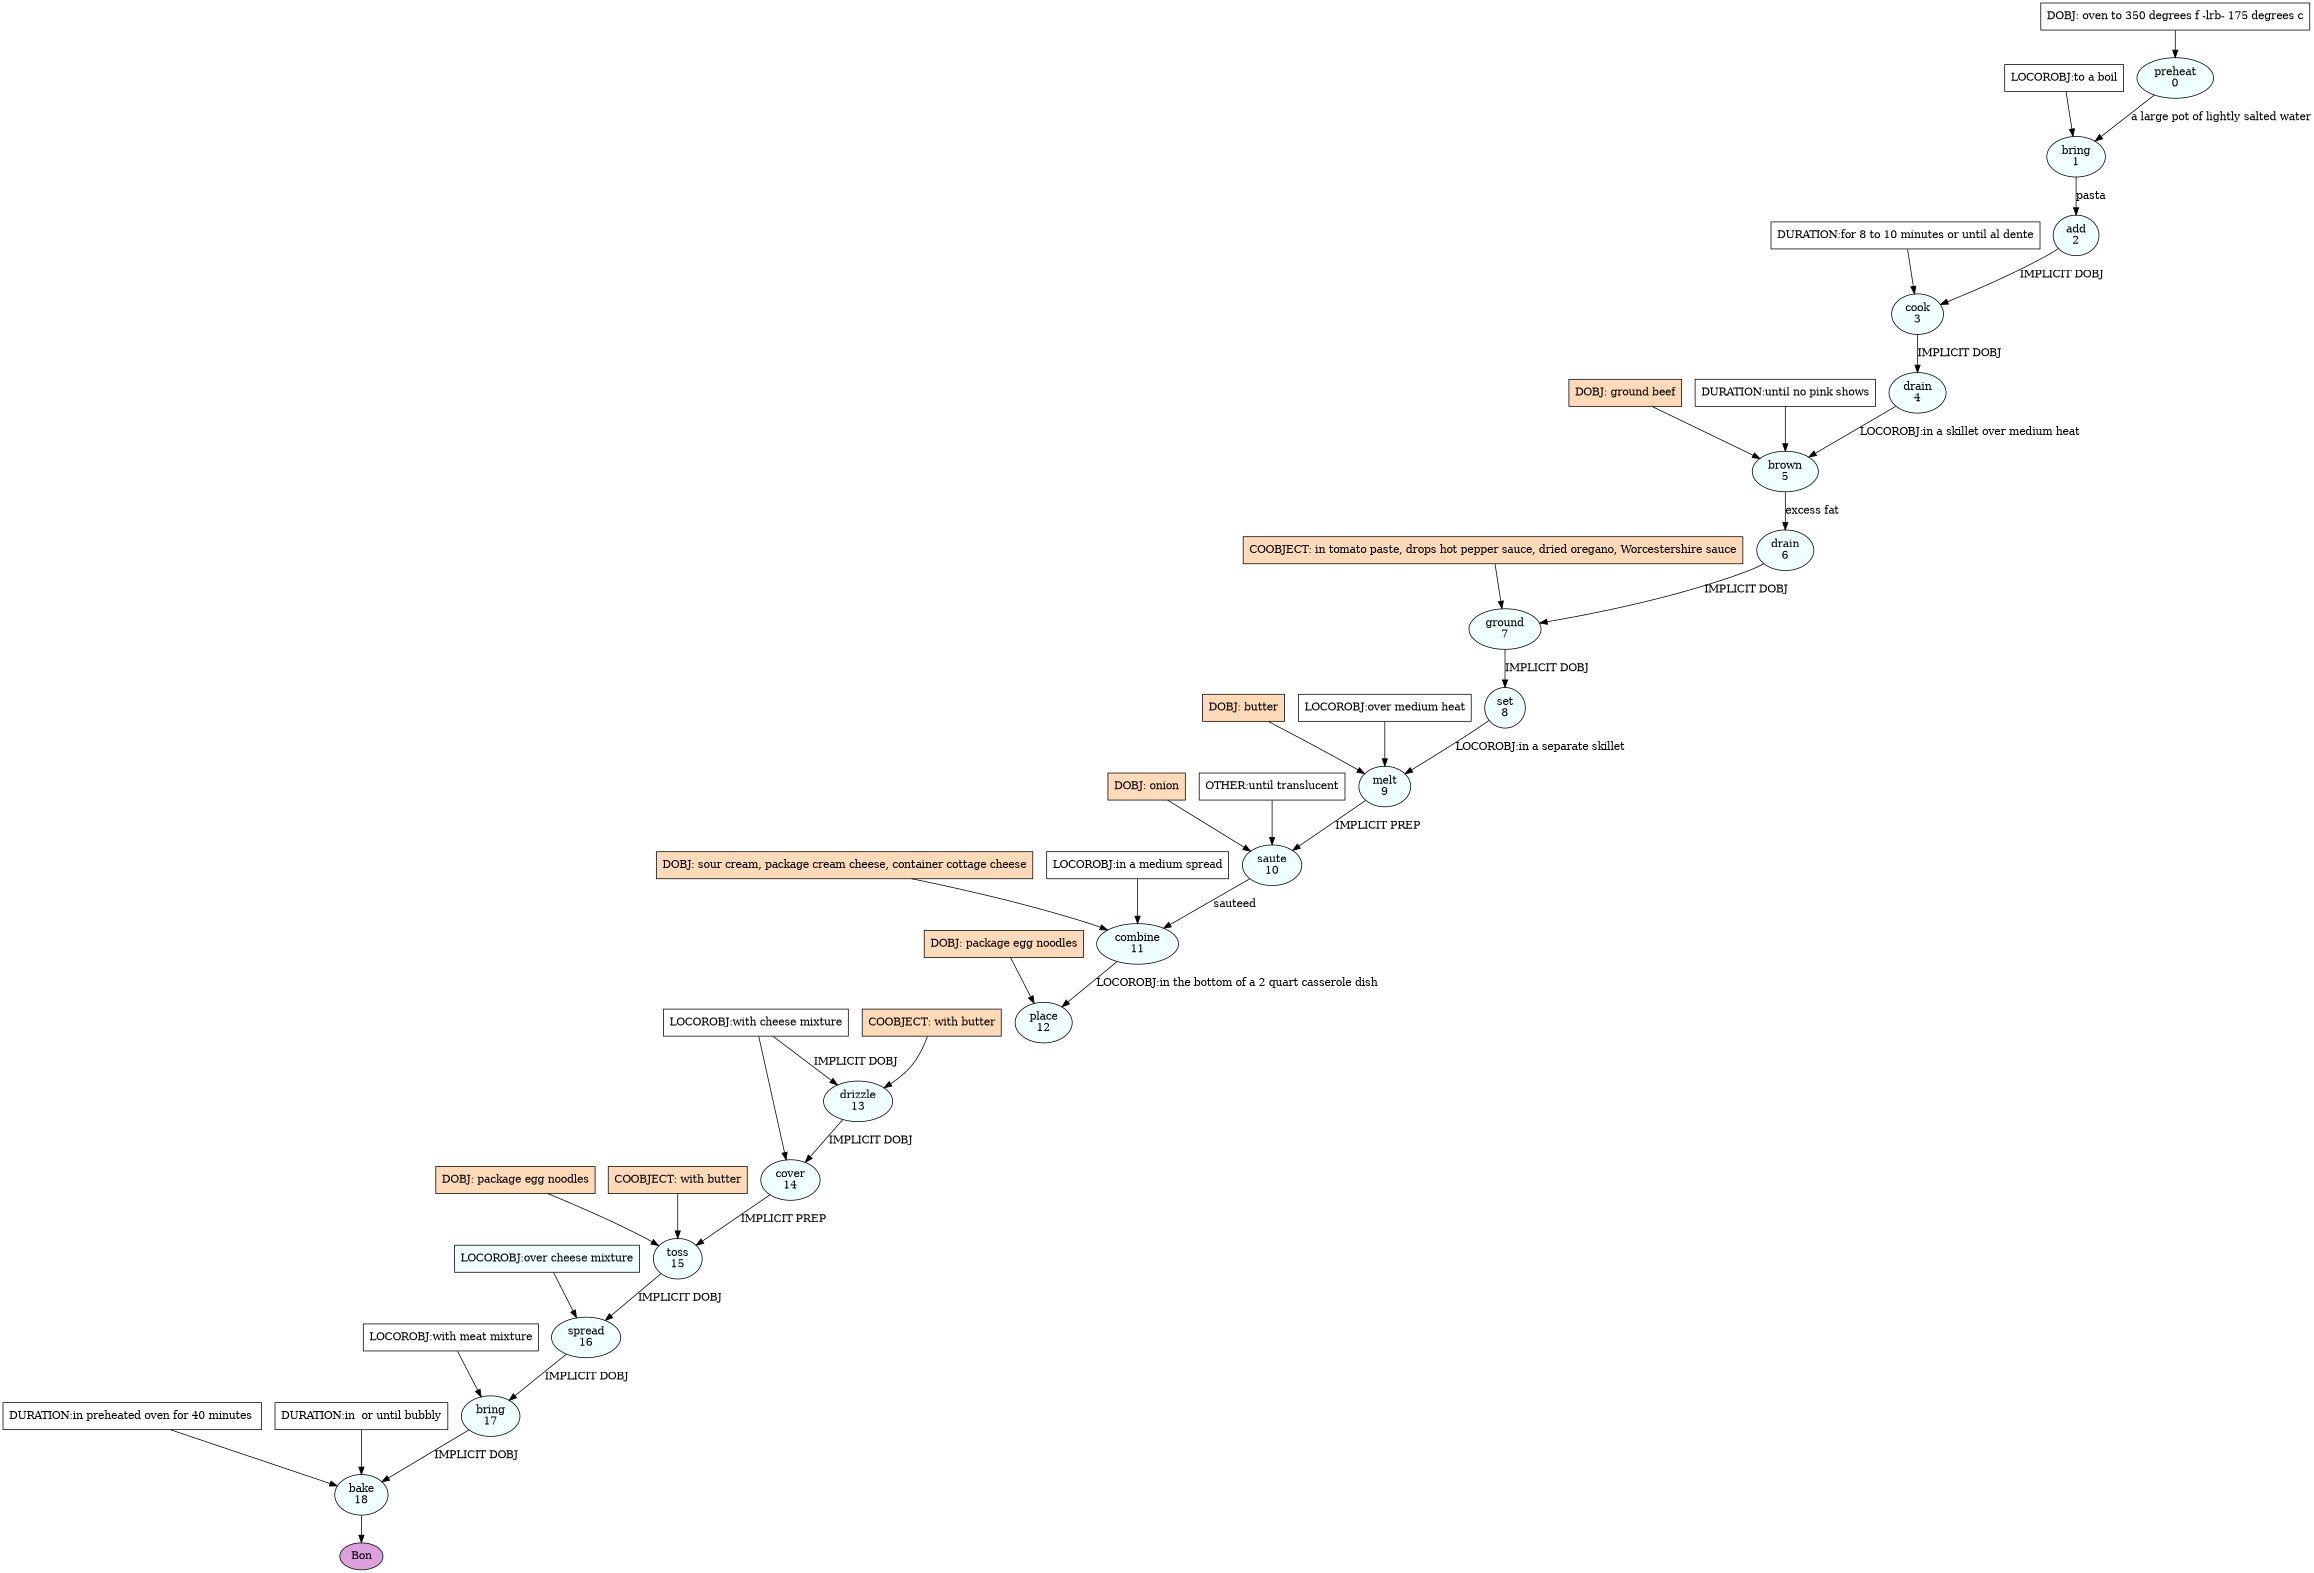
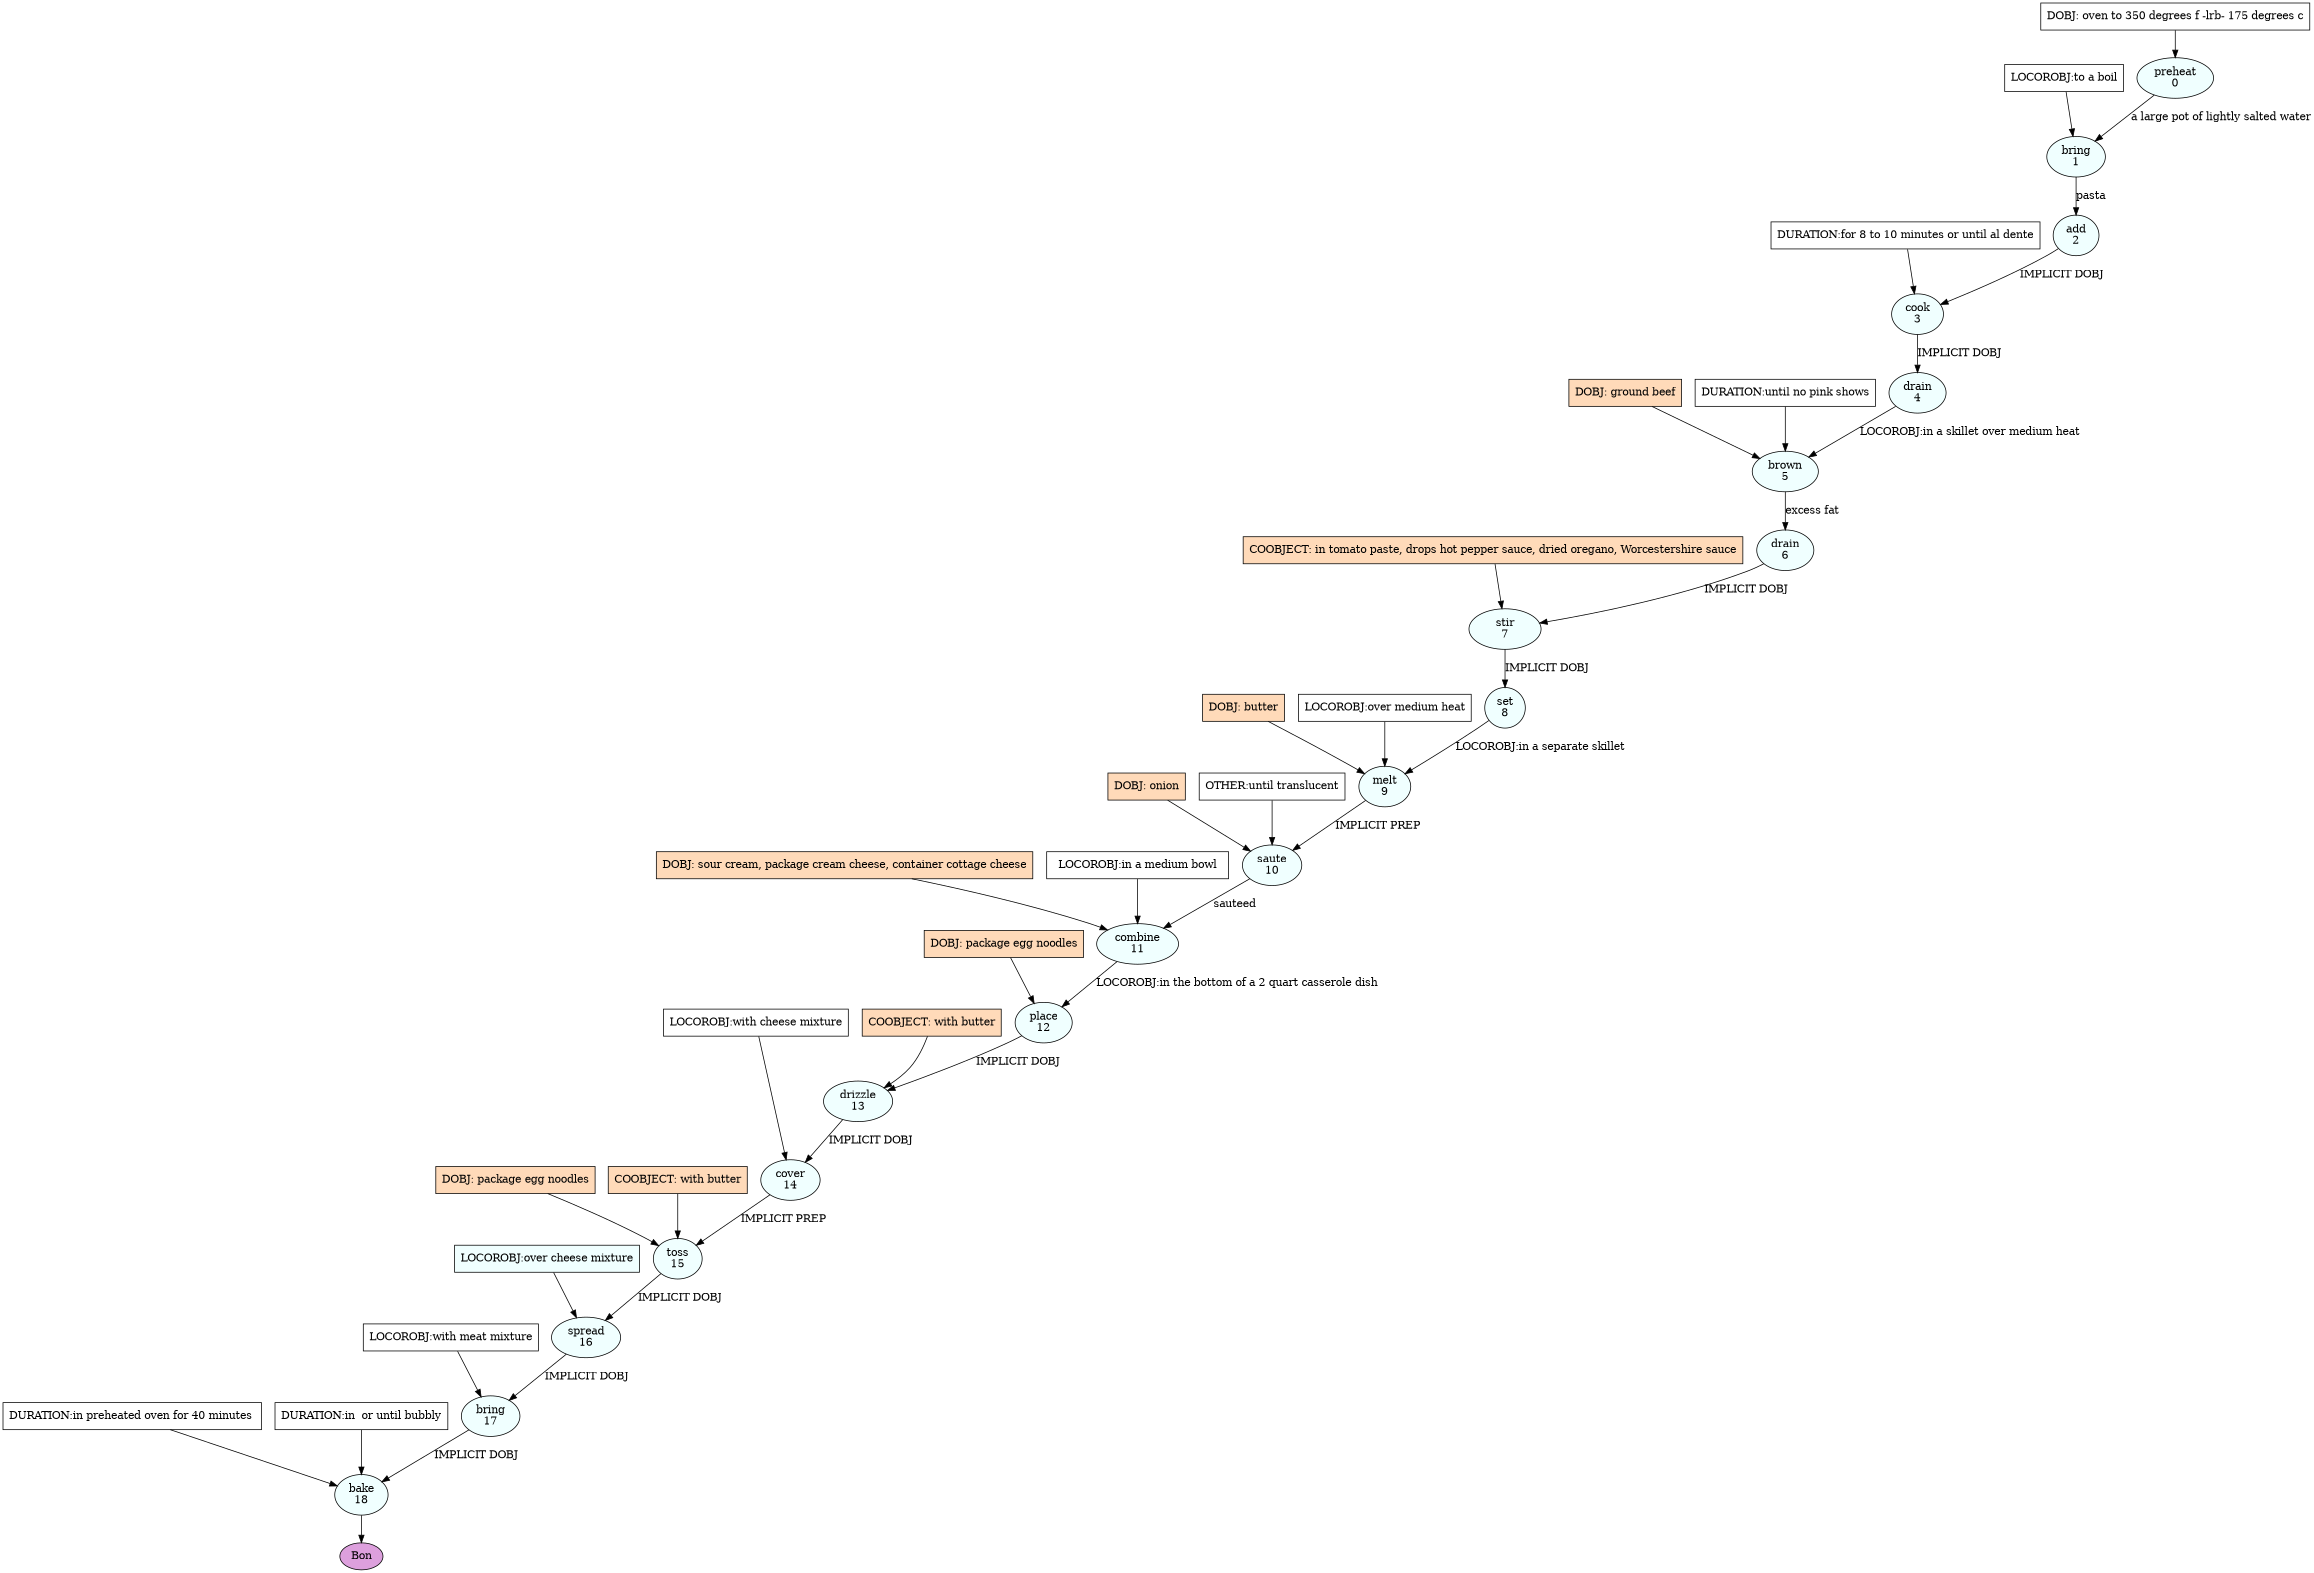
  digraph {
    node [fillcolor=azure shape=box style=filled]
    n1 [label="preheat\n0" shape=oval]
    n2 [label="bring\n1" shape=oval]
    n3 [label="add\n2" shape=oval]
    n4 [label="cook\n3" shape=oval]
    n5 [label="drain\n4" shape=oval]
    n6 [label="brown\n5" shape=oval]
    n7 [label="drain\n6" shape=oval]
-   n8 [label="ground\n7" shape=oval]
+   n8 [label="stir\n7" shape=oval]
    n9 [label="set\n8" shape=oval]
    n10 [label="melt\n9" shape=oval]
    n11 [label="saute\n10" shape=oval]
    n12 [label="combine\n11" shape=oval]
    n13 [label="place\n12" shape=oval]
    n14 [label="drizzle\n13" shape=oval]
    n15 [label="cover\n14" shape=oval]
    n16 [label="toss\n15" shape=oval]
    n17 [label="spread\n16" shape=oval]
    n18 [label="bring\n17" shape=oval]
    n19 [label="bake\n18" shape=oval]
    n20 [fillcolor=plum label=Bon shape=oval]
    n21 [fillcolor=white label="DOBJ: oven to 350 degrees f -lrb- 175 degrees c"]
    n22 [fillcolor=white label="LOCOROBJ:to a boil"]
    n23 [fillcolor=white label="DURATION:for 8 to 10 minutes or until al dente"]
    n24 [fillcolor=peachpuff label="DOBJ: ground beef"]
    n25 [fillcolor=white label="DURATION:until no pink shows"]
    n26 [fillcolor=peachpuff label="COOBJECT: in tomato paste, drops hot pepper sauce, dried oregano, Worcestershire sauce"]
    n27 [fillcolor=peachpuff label="DOBJ: butter"]
    n28 [fillcolor=white label="LOCOROBJ:over medium heat"]
    n29 [fillcolor=peachpuff label="DOBJ: onion"]
    n30 [fillcolor=white label="OTHER:until translucent"]
    n31 [fillcolor=peachpuff label="DOBJ: sour cream, package cream cheese, container cottage cheese"]
-   n32 [fillcolor=white label="LOCOROBJ:in a medium spread"]
+   n32 [fillcolor=white label="LOCOROBJ:in a medium bowl"]
    n33 [fillcolor=peachpuff label="DOBJ: package egg noodles"]
    n34 [fillcolor=peachpuff label="COOBJECT: with butter"]
    n35 [fillcolor=white label="LOCOROBJ:with cheese mixture"]
    n36 [fillcolor=peachpuff label="DOBJ: package egg noodles"]
    n37 [fillcolor=peachpuff label="COOBJECT: with butter"]
    n38 [label="LOCOROBJ:over cheese mixture"]
    n39 [fillcolor=white label="LOCOROBJ:with meat mixture"]
    n40 [fillcolor=white label="DURATION:in preheated oven for 40 minutes "]
    n41 [fillcolor=white label="DURATION:in  or until bubbly"]
    n1 -> n2 [label="a large pot of lightly salted water"]
    n2 -> n3 [label=pasta]
    n3 -> n4 [label="IMPLICIT DOBJ"]
    n4 -> n5 [label="IMPLICIT DOBJ"]
    n5 -> n6 [label="LOCOROBJ:in a skillet over medium heat"]
    n6 -> n7 [label="excess fat"]
    n7 -> n8 [label="IMPLICIT DOBJ"]
    n8 -> n9 [label="IMPLICIT DOBJ"]
    n9 -> n10 [label="LOCOROBJ:in a separate skillet"]
    n10 -> n11 [label="IMPLICIT PREP"]
    n11 -> n12 [label=sauteed]
    n12 -> n13 [label="LOCOROBJ:in the bottom of a 2 quart casserole dish"]
-   n35 -> n14 [label="IMPLICIT DOBJ"]
+   n13 -> n14 [label="IMPLICIT DOBJ"]
    n14 -> n15 [label="IMPLICIT DOBJ"]
    n15 -> n16 [label="IMPLICIT PREP"]
    n16 -> n17 [label="IMPLICIT DOBJ"]
    n17 -> n18 [label="IMPLICIT DOBJ"]
    n18 -> n19 [label="IMPLICIT DOBJ"]
    n19 -> n20
    n21 -> n1
    n22 -> n2
    n23 -> n4
    n24 -> n6
    n25 -> n6
    n26 -> n8
    n27 -> n10
    n28 -> n10
    n29 -> n11
    n30 -> n11
    n31 -> n12
    n32 -> n12
    n33 -> n13
    n34 -> n14
    n35 -> n15
    n36 -> n16
    n37 -> n16
    n38 -> n17
    n39 -> n18
    n40 -> n19
    n41 -> n19
  }
